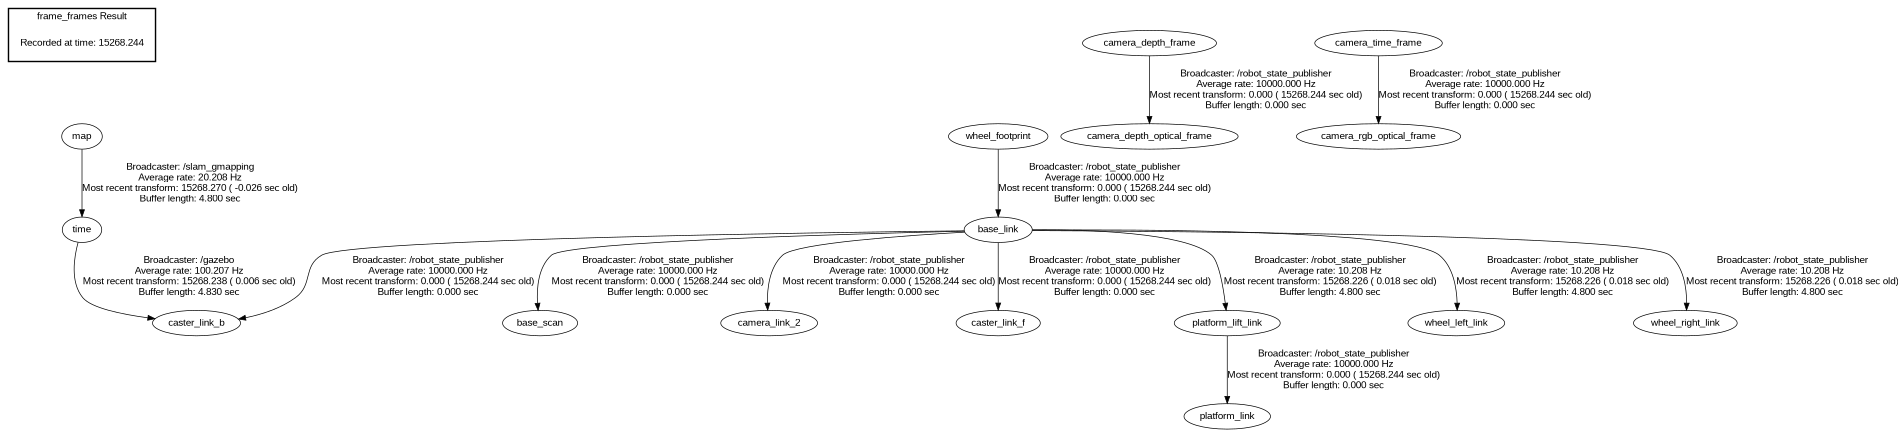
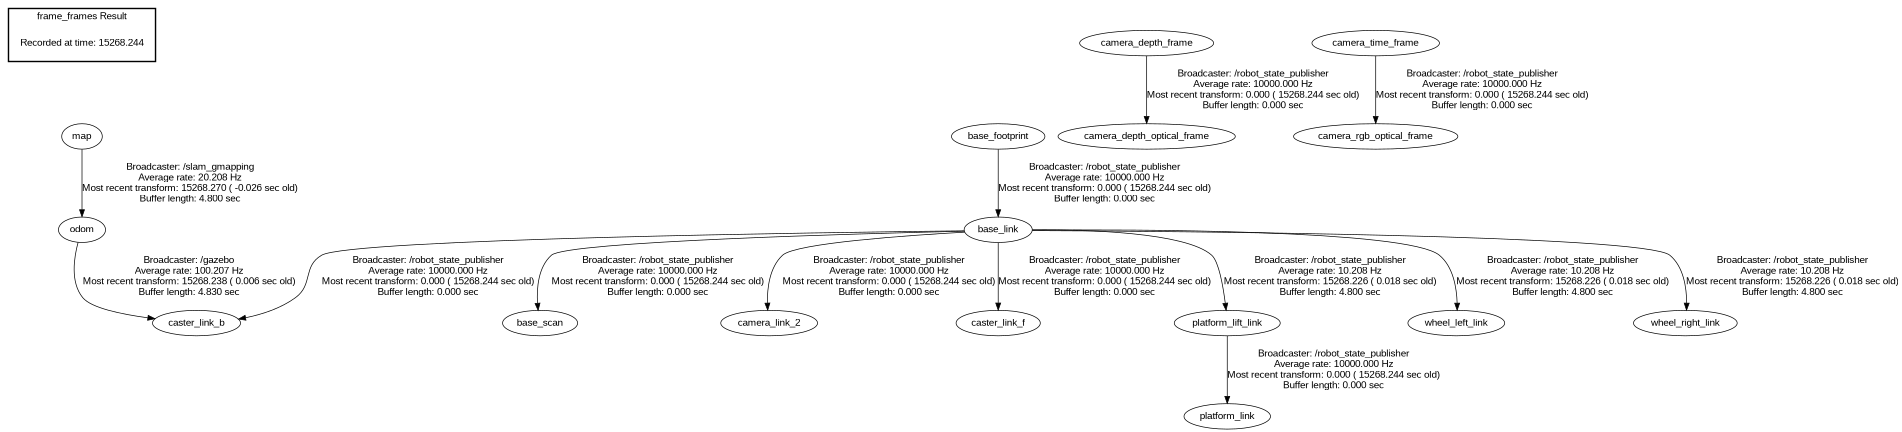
  digraph {
    fontname="Liberation Sans"
    node [fontname="Liberation Sans"]
    edge [fontname="Liberation Sans"]
    "Recorded at time: 15268.244" [shape=plaintext]
    map
-   base_footprint [label=wheel_footprint]
+   base_footprint
    base_link
    base_scan
    camera_link_2
    caster_link_b
    caster_link_f
    platform_lift_link
    wheel_left_link
    wheel_right_link
    platform_link
-   odom [label=time]
+   odom
    camera_depth_frame
    camera_depth_optical_frame
    n16 [label=camera_time_frame]
    camera_rgb_optical_frame
    subgraph cluster_1 {
      color=black
      label="frame_frames Result"
      style=bold
      "Recorded at time: 15268.244"
    }
    "Recorded at time: 15268.244" -> map [style=invis]
    map -> odom [label="Broadcaster: /slam_gmapping\nAverage rate: 20.208 Hz\nMost recent transform: 15268.270 ( -0.026 sec old)\nBuffer length: 4.800 sec\n"]
    base_footprint -> base_link [label="Broadcaster: /robot_state_publisher\nAverage rate: 10000.000 Hz\nMost recent transform: 0.000 ( 15268.244 sec old)\nBuffer length: 0.000 sec\n"]
    base_link -> base_scan [label="Broadcaster: /robot_state_publisher\nAverage rate: 10000.000 Hz\nMost recent transform: 0.000 ( 15268.244 sec old)\nBuffer length: 0.000 sec\n"]
    base_link -> camera_link_2 [label="Broadcaster: /robot_state_publisher\nAverage rate: 10000.000 Hz\nMost recent transform: 0.000 ( 15268.244 sec old)\nBuffer length: 0.000 sec\n"]
    base_link -> caster_link_b [label="Broadcaster: /robot_state_publisher\nAverage rate: 10000.000 Hz\nMost recent transform: 0.000 ( 15268.244 sec old)\nBuffer length: 0.000 sec\n"]
    base_link -> caster_link_f [label="Broadcaster: /robot_state_publisher\nAverage rate: 10000.000 Hz\nMost recent transform: 0.000 ( 15268.244 sec old)\nBuffer length: 0.000 sec\n"]
    base_link -> platform_lift_link [label="Broadcaster: /robot_state_publisher\nAverage rate: 10.208 Hz\nMost recent transform: 15268.226 ( 0.018 sec old)\nBuffer length: 4.800 sec\n"]
    base_link -> wheel_left_link [label="Broadcaster: /robot_state_publisher\nAverage rate: 10.208 Hz\nMost recent transform: 15268.226 ( 0.018 sec old)\nBuffer length: 4.800 sec\n"]
    base_link -> wheel_right_link [label="Broadcaster: /robot_state_publisher\nAverage rate: 10.208 Hz\nMost recent transform: 15268.226 ( 0.018 sec old)\nBuffer length: 4.800 sec\n"]
    platform_lift_link -> platform_link [label="Broadcaster: /robot_state_publisher\nAverage rate: 10000.000 Hz\nMost recent transform: 0.000 ( 15268.244 sec old)\nBuffer length: 0.000 sec\n"]
    odom -> caster_link_b [label="Broadcaster: /gazebo\nAverage rate: 100.207 Hz\nMost recent transform: 15268.238 ( 0.006 sec old)\nBuffer length: 4.830 sec\n"]
    camera_depth_frame -> camera_depth_optical_frame [label="Broadcaster: /robot_state_publisher\nAverage rate: 10000.000 Hz\nMost recent transform: 0.000 ( 15268.244 sec old)\nBuffer length: 0.000 sec\n"]
    n16 -> camera_rgb_optical_frame [label="Broadcaster: /robot_state_publisher\nAverage rate: 10000.000 Hz\nMost recent transform: 0.000 ( 15268.244 sec old)\nBuffer length: 0.000 sec\n"]
  }
